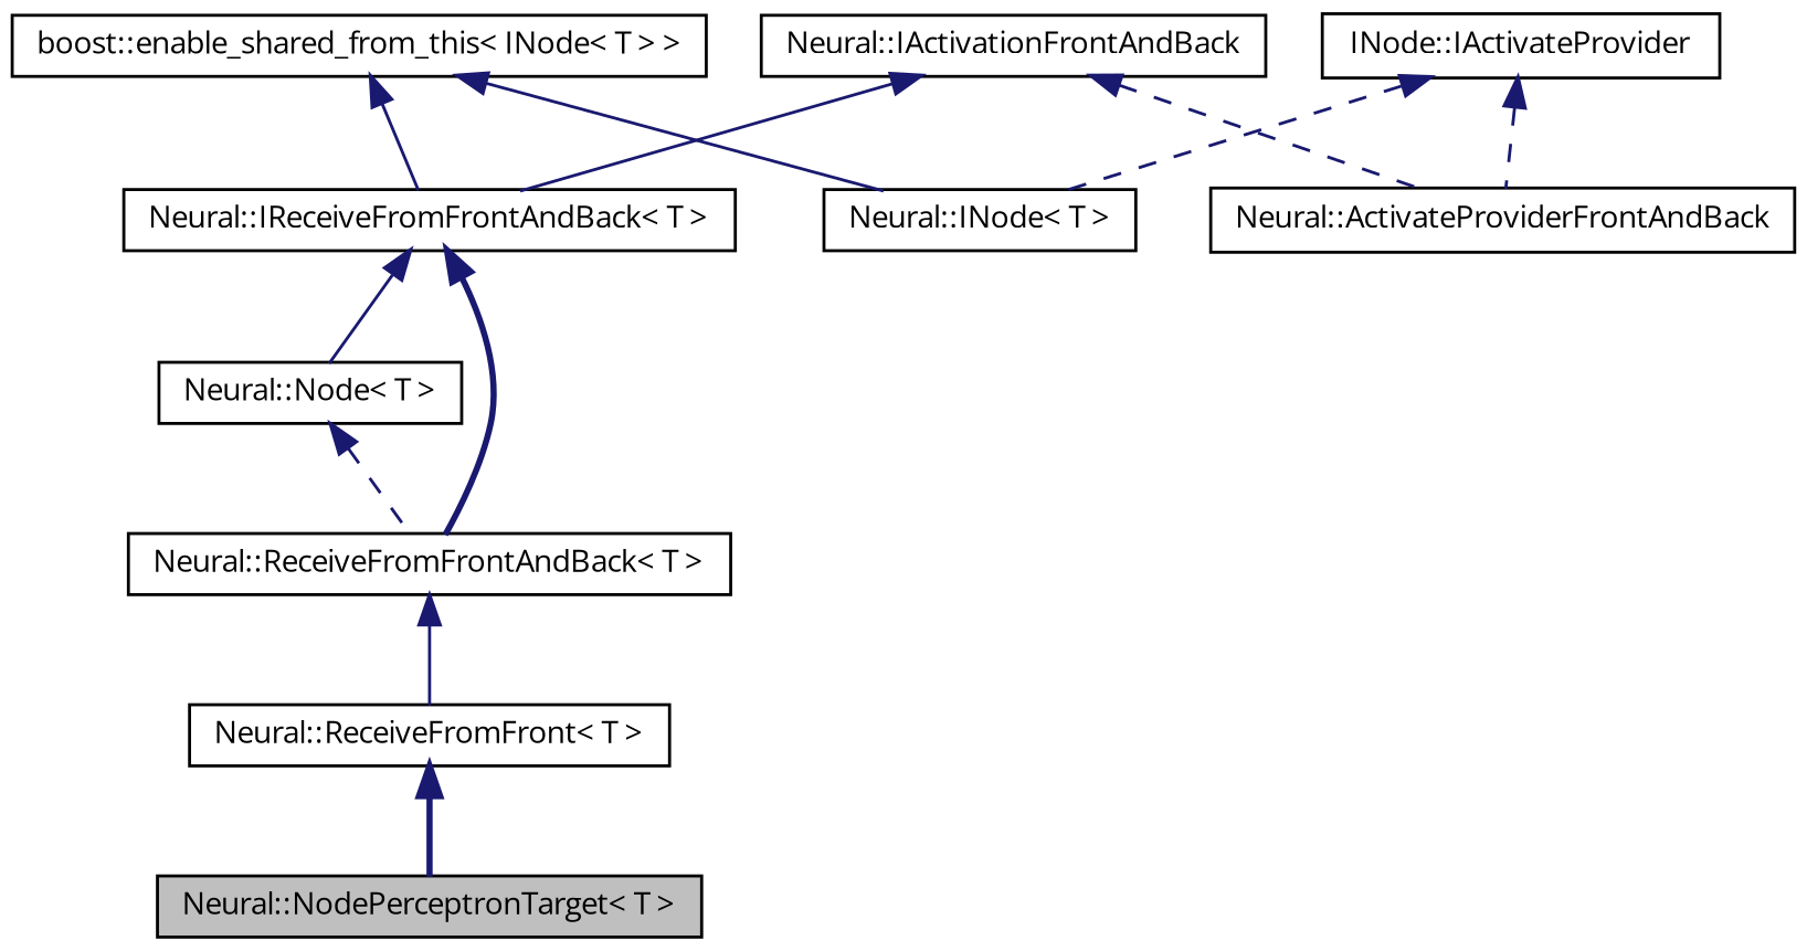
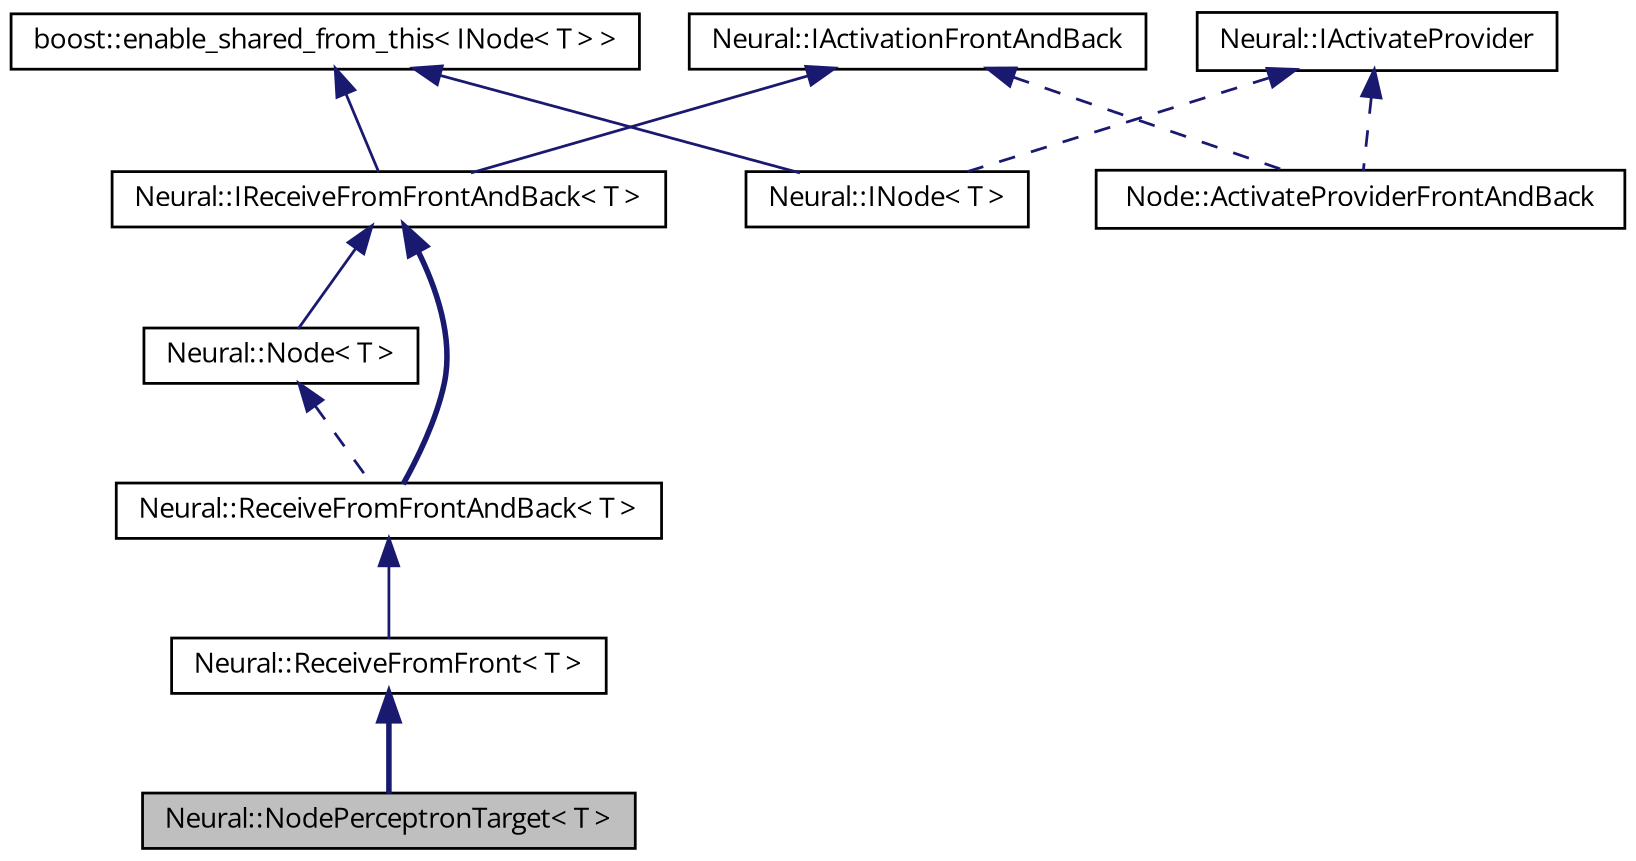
  digraph {
    fontname="Open Sans"
    node [color=black fillcolor=white fontname="Open Sans" fontsize=10 shape=record style=filled]
    edge [color=midnightblue dir=back fontname="Open Sans" fontsize=10 labelfontname=Helvetica labelfontsize=10 style=solid]
    n1 [fillcolor=grey75 fontcolor=black height=0.2 label="Neural::NodePerceptronTarget\< T \>" width=0.4]
    n2 [height=0.2 label="Neural::ReceiveFromFront\< T \>" width=0.4]
    n3 [height=0.2 label="Neural::ReceiveFromFrontAndBack\< T \>" width=0.4]
    n4 [height=0.2 label="Neural::Node\< T \>" width=0.4]
    n5 [height=0.2 label="Neural::IReceiveFromFrontAndBack\< T \>" width=0.4]
    n6 [height=0.2 label="Neural::INode\< T \>" width=0.4]
    n7 [height=0.2 label="boost::enable_shared_from_this\< INode\< T \> \>" width=0.4]
-   n8 [height=0.2 label="INode::IActivateProvider" width=0.4]
-   n9 [height=0.2 label="Neural::ActivateProviderFrontAndBack" width=0.4]
+   n8 [height=0.2 label="Neural::IActivateProvider" width=0.4]
+   n9 [height=0.2 label="Node::ActivateProviderFrontAndBack" width=0.4]
    n10 [height=0.2 label="Neural::IActivationFrontAndBack" width=0.4]
    n2 -> n1 [style=bold]
    n3 -> n2
    n4 -> n3 [style=dashed]
    n5 -> n3 [style=bold]
    n5 -> n4
    n7 -> n5
    n7 -> n6
    n8 -> n6 [style=dashed]
    n8 -> n9 [style=dashed]
    n10 -> n5
    n10 -> n9 [style=dashed]
  }
